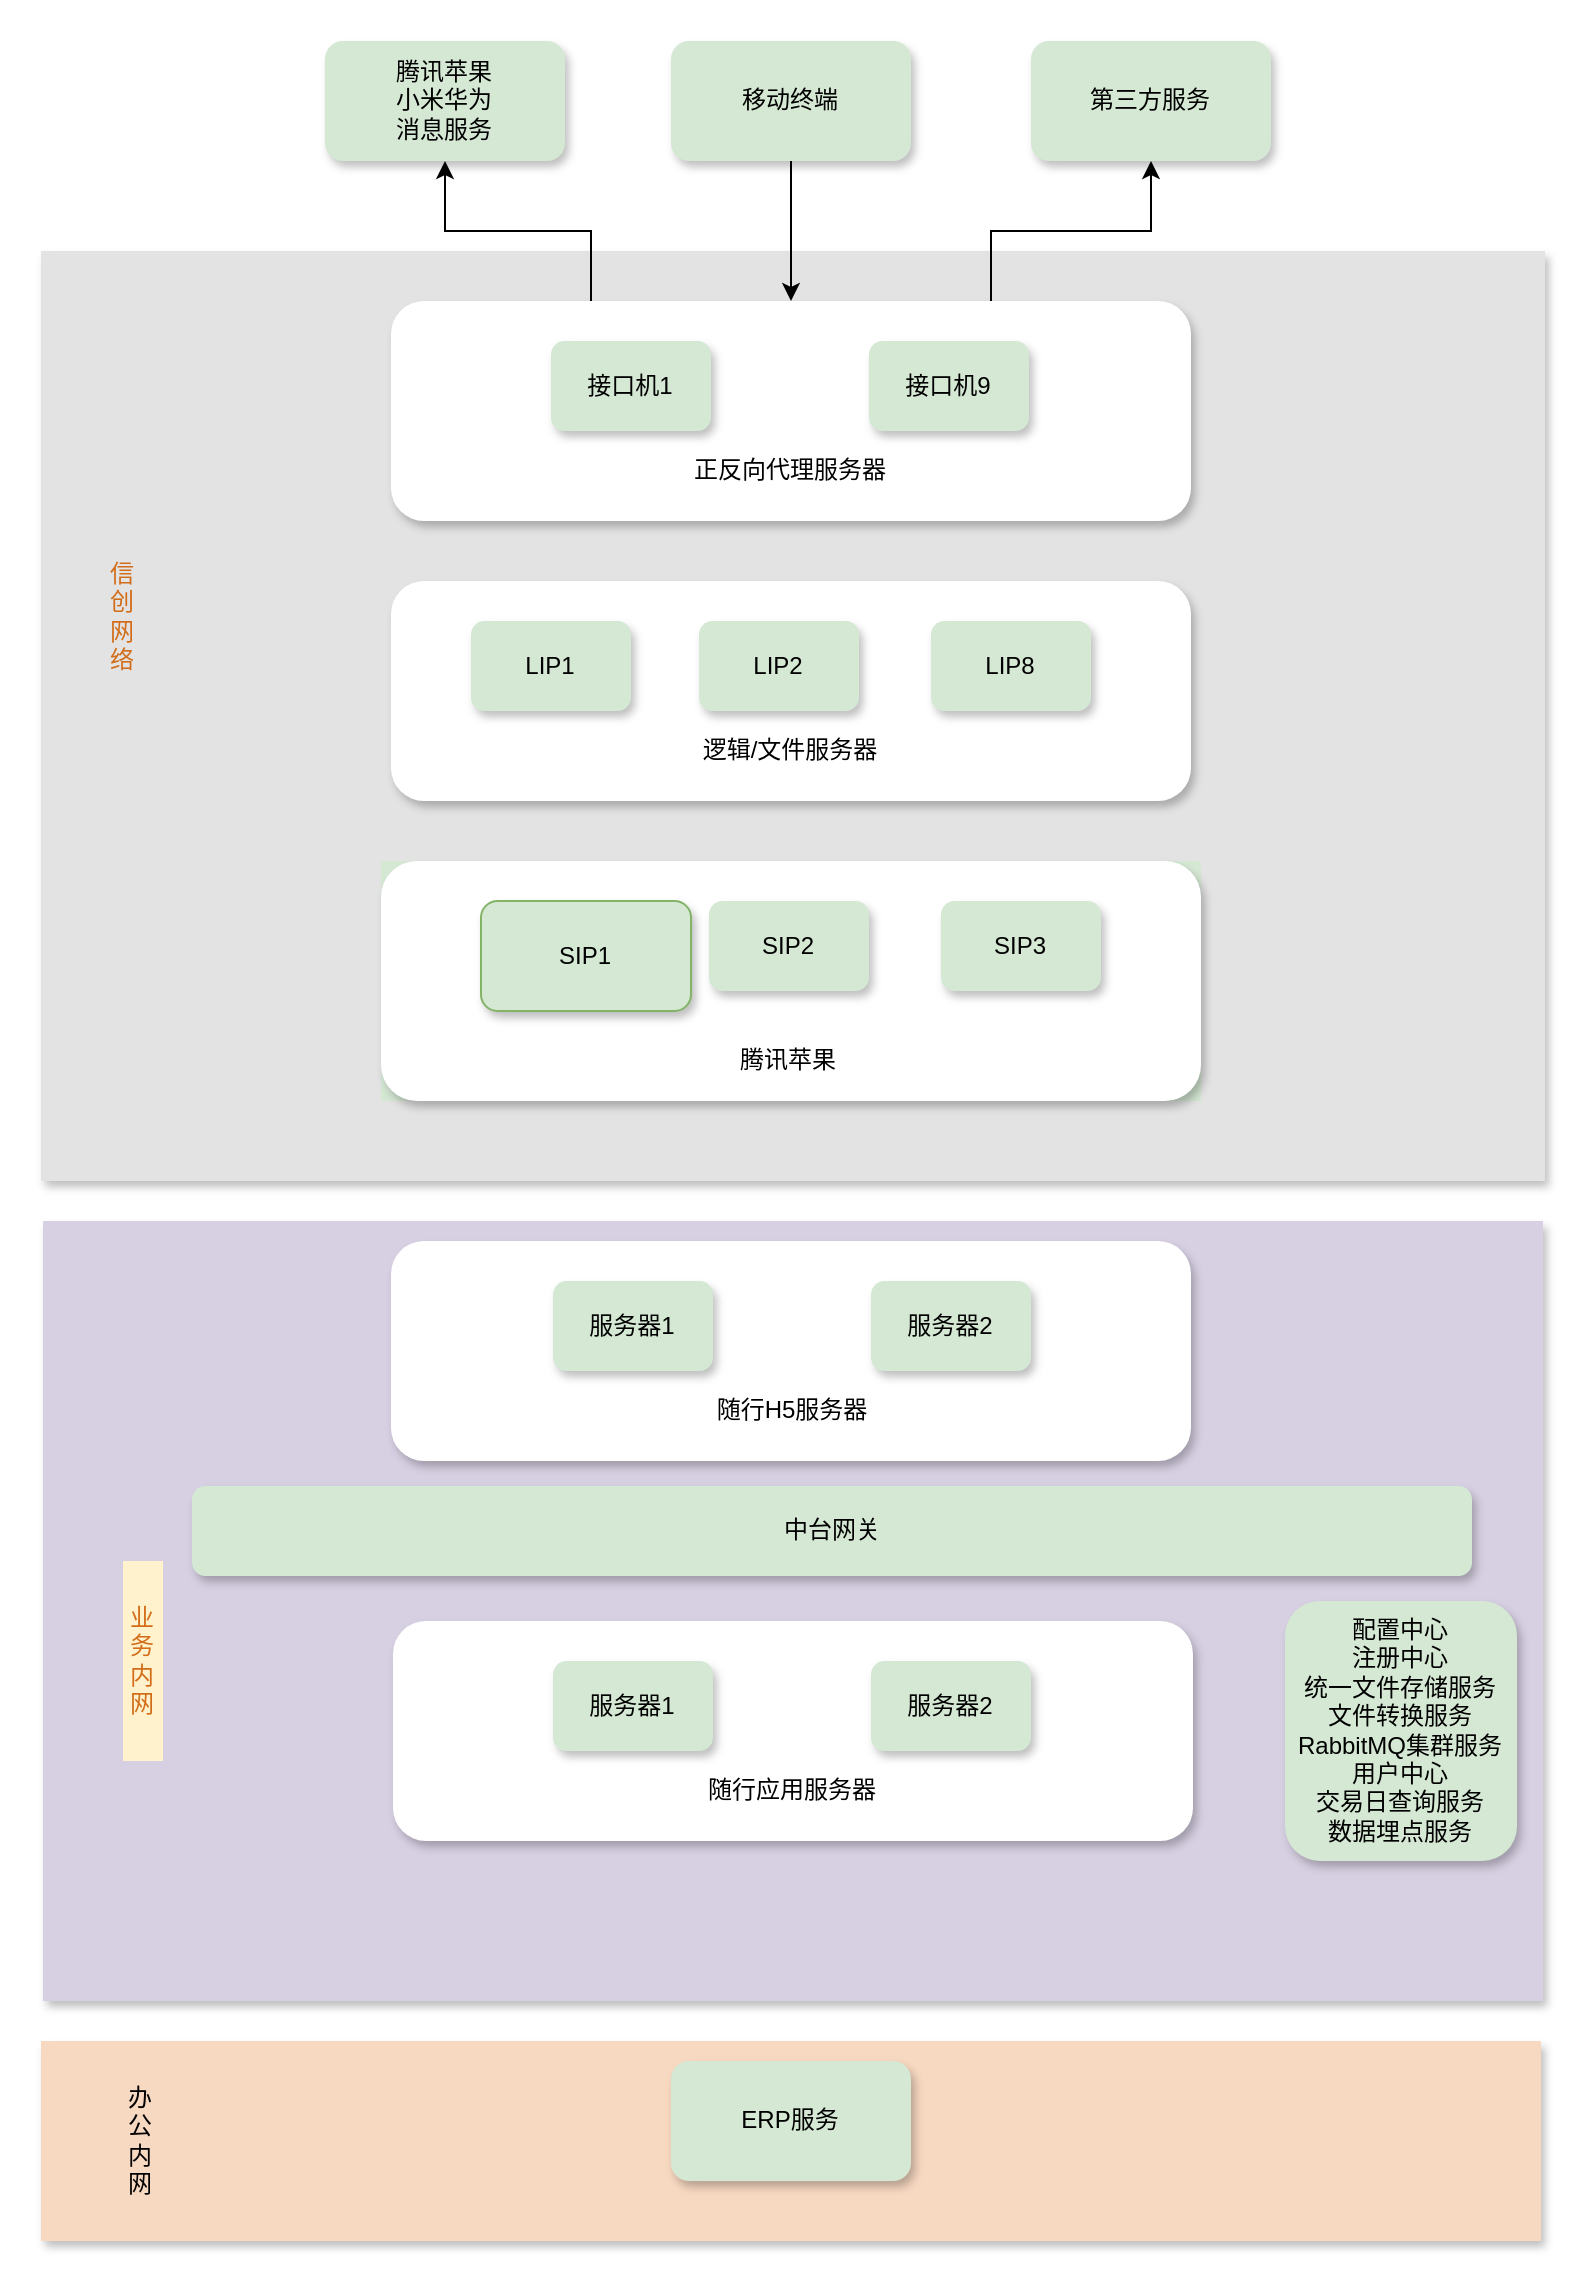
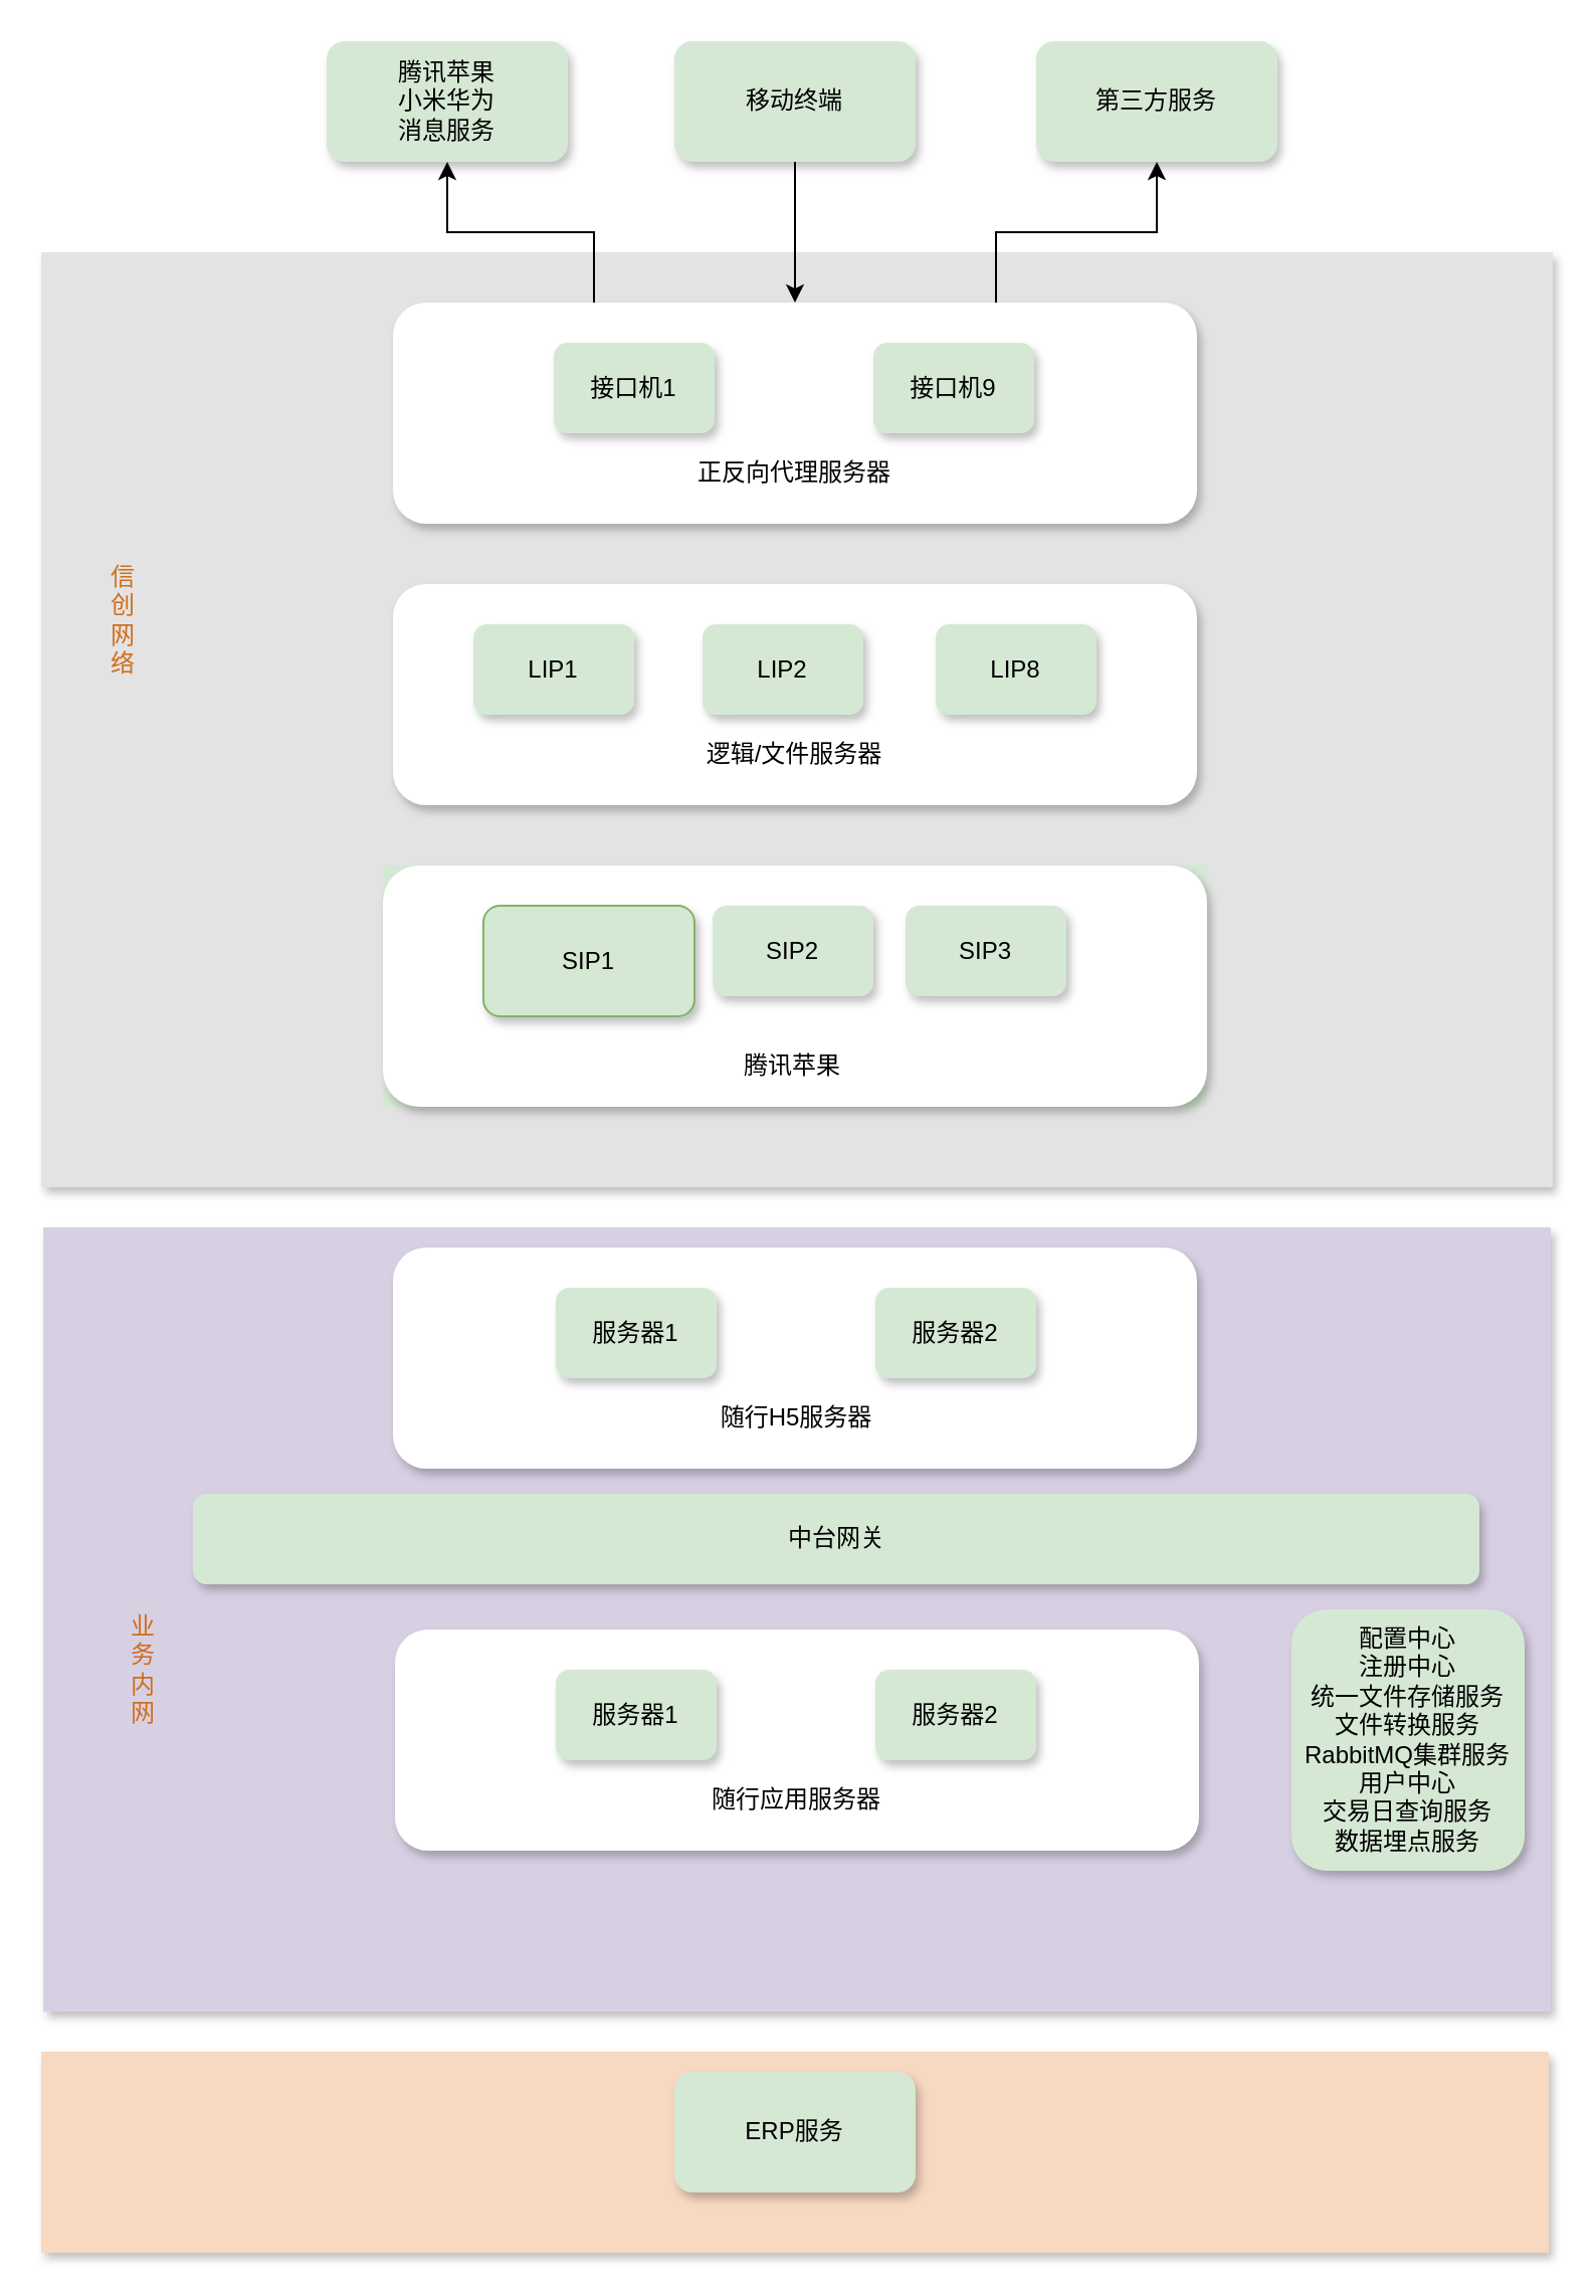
  <mxCell id="0" />
  <mxCell id="1" parent="0" />
  <mxCell id="2" value="" style="rounded=0;whiteSpace=wrap;html=1;fillColor=#E3E3E3;shadow=1;strokeColor=none;" parent="1" vertex="1"><mxGeometry x="20" y="125" width="752" height="465" as="geometry" /></mxCell>
  <mxCell id="3" value="信创网络" style="rounded=0;whiteSpace=wrap;html=1;shadow=0;fillColor=#E3E3E3;strokeColor=none;fontColor=#D26D19;" parent="1" vertex="1"><mxGeometry x="51" y="180" width="20" height="255" as="geometry" /></mxCell>
  <mxCell id="4" value="" style="rounded=0;whiteSpace=wrap;html=1;fillColor=#D7D0E3;shadow=1;strokeColor=none;" parent="1" vertex="1"><mxGeometry x="21" y="610" width="750" height="390" as="geometry" /></mxCell>
- <mxCell id="5" value="业务内网" style="rounded=0;whiteSpace=wrap;html=1;shadow=0;fillColor=#fff2cc;strokeColor=none;fontColor=#D26D19;" parent="1" vertex="1"><mxGeometry x="61" y="780" width="20" height="100" as="geometry" /></mxCell>
+ <mxCell id="5" value="业务内网" style="rounded=0;whiteSpace=wrap;html=1;shadow=0;fillColor=#D7D0E3;strokeColor=none;fontColor=#D26D19;" parent="1" vertex="1"><mxGeometry x="61" y="780" width="20" height="100" as="geometry" /></mxCell>
  <mxCell id="6" value="配置中心&lt;br&gt;注册中心&lt;br&gt;统一文件存储服务&lt;br&gt;文件转换服务&lt;br&gt;RabbitMQ集群服务&lt;br&gt;用户中心&lt;br&gt;交易日查询服务&lt;br&gt;数据埋点服务&lt;br&gt;" style="rounded=1;whiteSpace=wrap;html=1;shadow=1;fillColor=#d5e8d4;strokeColor=none;" parent="1" vertex="1"><mxGeometry x="642" y="800" width="116" height="130" as="geometry" /></mxCell>
  <mxCell id="7" value="" style="rounded=0;whiteSpace=wrap;html=1;fillColor=#F7D8C1;shadow=1;strokeColor=none;" parent="1" vertex="1"><mxGeometry x="20" y="1020" width="750" height="100" as="geometry" /></mxCell>
  <mxCell id="8" value="腾讯苹果&lt;br&gt;小米华为&lt;br&gt;消息服务" style="rounded=1;whiteSpace=wrap;html=1;shadow=1;fillColor=#d5e8d4;strokeColor=none;" parent="1" vertex="1"><mxGeometry x="162" y="20" width="120" height="60" as="geometry" /></mxCell>
  <mxCell id="9" value="第三方服务" style="rounded=1;whiteSpace=wrap;html=1;shadow=1;strokeColor=none;fillColor=#d5e8d4;" parent="1" vertex="1"><mxGeometry x="515" y="20" width="120" height="60" as="geometry" /></mxCell>
  <mxCell id="10" value="移动终端" style="rounded=1;whiteSpace=wrap;html=1;shadow=1;strokeColor=none;fillColor=#d5e8d4;" parent="1" vertex="1"><mxGeometry x="335" y="20" width="120" height="60" as="geometry" /></mxCell>
- <mxCell id="11" value="办公内网" style="rounded=0;whiteSpace=wrap;html=1;shadow=0;fillColor=#F7D8C1;strokeColor=none;" parent="1" vertex="1"><mxGeometry x="60" y="1020" width="20" height="100" as="geometry" /></mxCell>
  <mxCell id="12" value="ERP服务" style="rounded=1;whiteSpace=wrap;html=1;shadow=1;fillColor=#d5e8d4;strokeColor=none;" parent="1" vertex="1"><mxGeometry x="335" y="1030" width="120" height="60" as="geometry" /></mxCell>
  <mxCell id="13" style="edgeStyle=orthogonalEdgeStyle;rounded=0;orthogonalLoop=1;jettySize=auto;html=1;exitX=0.5;exitY=1;exitDx=0;exitDy=0;fontColor=#000000;" parent="1" edge="1"><mxGeometry relative="1" as="geometry"><mxPoint x="196" y="847" as="sourcePoint" /><mxPoint x="196" y="847" as="targetPoint" /></mxGeometry></mxCell>
  <mxCell id="14" value="" style="group" vertex="1" connectable="0" parent="1"><mxGeometry x="195" y="290" width="400" height="110" as="geometry" /></mxCell>
  <mxCell id="15" value="" style="rounded=1;whiteSpace=wrap;html=1;shadow=1;strokeColor=none;" vertex="1" parent="14"><mxGeometry width="400" height="110" as="geometry" /></mxCell>
  <mxCell id="16" value="LIP1" style="rounded=1;whiteSpace=wrap;html=1;shadow=1;fillColor=#d5e8d4;strokeColor=none;" vertex="1" parent="14"><mxGeometry x="40" y="20" width="80" height="45" as="geometry" /></mxCell>
  <mxCell id="17" value="LIP2" style="rounded=1;whiteSpace=wrap;html=1;shadow=1;fillColor=#d5e8d4;strokeColor=none;" vertex="1" parent="14"><mxGeometry x="154" y="20" width="80" height="45" as="geometry" /></mxCell>
  <mxCell id="18" value="LIP8" style="rounded=1;whiteSpace=wrap;html=1;shadow=1;fillColor=#d5e8d4;strokeColor=none;" vertex="1" parent="14"><mxGeometry x="270" y="20" width="80" height="45" as="geometry" /></mxCell>
  <mxCell id="19" value="逻辑/文件服务器" style="rounded=0;whiteSpace=wrap;html=1;shadow=0;fillColor=none;strokeColor=none;" vertex="1" parent="14"><mxGeometry x="124.5" y="70" width="150" height="30" as="geometry" /></mxCell>
  <mxCell id="20" value="" style="group;fillColor=#d5e8d4;strokeColor=none;" vertex="1" connectable="0" parent="1"><mxGeometry x="190" y="430" width="410" height="120" as="geometry" /></mxCell>
  <mxCell id="21" value="" style="rounded=1;whiteSpace=wrap;html=1;shadow=1;strokeColor=none;" vertex="1" parent="20"><mxGeometry width="410" height="120" as="geometry" /></mxCell>
  <mxCell id="22" value="SIP1" style="rounded=1;whiteSpace=wrap;html=1;shadow=1;fillColor=#d5e8d4;strokeColor=#82b366;" vertex="1" parent="20"><mxGeometry x="50" y="20" width="105" height="55" as="geometry" /></mxCell>
  <mxCell id="23" value="SIP2" style="rounded=1;whiteSpace=wrap;html=1;shadow=1;fillColor=#d5e8d4;strokeColor=none;" vertex="1" parent="20"><mxGeometry x="164" y="20" width="80" height="45" as="geometry" /></mxCell>
- <mxCell id="24" value="SIP3" style="rounded=1;whiteSpace=wrap;html=1;shadow=1;fillColor=#d5e8d4;strokeColor=none;" vertex="1" parent="20"><mxGeometry x="280" y="20" width="80" height="45" as="geometry" /></mxCell>
+ <mxCell id="24" value="SIP3" style="rounded=1;whiteSpace=wrap;html=1;shadow=1;fillColor=#d5e8d4;strokeColor=none;" vertex="1" parent="20"><mxGeometry x="260" y="20" width="80" height="45" as="geometry" /></mxCell>
  <mxCell id="25" value="腾讯苹果" style="rounded=0;whiteSpace=wrap;html=1;shadow=0;fillColor=none;strokeColor=none;" vertex="1" parent="20"><mxGeometry x="129" y="85" width="150" height="30" as="geometry" /></mxCell>
  <mxCell id="26" value="" style="group" vertex="1" connectable="0" parent="1"><mxGeometry x="195" y="150" width="400" height="110" as="geometry" /></mxCell>
  <mxCell id="27" value="" style="group" vertex="1" connectable="0" parent="26"><mxGeometry width="400" height="110" as="geometry" /></mxCell>
  <mxCell id="28" value="" style="rounded=1;whiteSpace=wrap;html=1;shadow=1;strokeColor=none;" vertex="1" parent="27"><mxGeometry width="400" height="110" as="geometry" /></mxCell>
  <mxCell id="29" value="接口机1" style="rounded=1;whiteSpace=wrap;html=1;shadow=1;fillColor=#d5e8d4;strokeColor=none;" vertex="1" parent="27"><mxGeometry x="80" y="20" width="80" height="45" as="geometry" /></mxCell>
  <mxCell id="30" value="接口机9" style="rounded=1;whiteSpace=wrap;html=1;shadow=1;fillColor=#d5e8d4;strokeColor=none;" vertex="1" parent="27"><mxGeometry x="239" y="20" width="80" height="45" as="geometry" /></mxCell>
  <mxCell id="31" value="正反向代理服务器" style="rounded=0;whiteSpace=wrap;html=1;shadow=0;fillColor=none;strokeColor=none;" vertex="1" parent="27"><mxGeometry x="124.5" y="70" width="150" height="30" as="geometry" /></mxCell>
  <mxCell id="32" value="中台网关" style="rounded=1;whiteSpace=wrap;html=1;shadow=1;fillColor=#d5e8d4;strokeColor=none;" vertex="1" parent="1"><mxGeometry x="95.5" y="742.5" width="640" height="45" as="geometry" /></mxCell>
  <mxCell id="33" value="" style="rounded=1;whiteSpace=wrap;html=1;shadow=1;strokeColor=none;" vertex="1" parent="1"><mxGeometry x="195" y="620" width="400" height="110" as="geometry" /></mxCell>
  <mxCell id="34" value="随行H5服务器" style="rounded=0;whiteSpace=wrap;html=1;shadow=0;fillColor=none;strokeColor=none;" vertex="1" parent="1"><mxGeometry x="320.5" y="690" width="150" height="30" as="geometry" /></mxCell>
  <mxCell id="35" value="服务器1" style="rounded=1;whiteSpace=wrap;html=1;shadow=1;fillColor=#d5e8d4;strokeColor=none;" vertex="1" parent="1"><mxGeometry x="276" y="640" width="80" height="45" as="geometry" /></mxCell>
  <mxCell id="36" value="服务器2" style="rounded=1;whiteSpace=wrap;html=1;shadow=1;fillColor=#d5e8d4;strokeColor=none;" vertex="1" parent="1"><mxGeometry x="435" y="640" width="80" height="45" as="geometry" /></mxCell>
  <mxCell id="37" value="" style="rounded=1;whiteSpace=wrap;html=1;shadow=1;strokeColor=none;" vertex="1" parent="1"><mxGeometry x="196" y="810" width="400" height="110" as="geometry" /></mxCell>
  <mxCell id="38" value="随行应用服务器" style="rounded=0;whiteSpace=wrap;html=1;shadow=0;fillColor=none;strokeColor=none;" vertex="1" parent="1"><mxGeometry x="320.5" y="880" width="150" height="30" as="geometry" /></mxCell>
  <mxCell id="39" value="服务器2" style="rounded=1;whiteSpace=wrap;html=1;shadow=1;fillColor=#d5e8d4;strokeColor=none;" vertex="1" parent="1"><mxGeometry x="435" y="830" width="80" height="45" as="geometry" /></mxCell>
  <mxCell id="40" value="服务器1" style="rounded=1;whiteSpace=wrap;html=1;shadow=1;fillColor=#d5e8d4;strokeColor=none;" vertex="1" parent="1"><mxGeometry x="276" y="830" width="80" height="45" as="geometry" /></mxCell>
  <mxCell id="41" value="" style="edgeStyle=elbowEdgeStyle;elbow=vertical;endArrow=classic;html=1;rounded=0;entryX=0.5;entryY=1;entryDx=0;entryDy=0;exitX=0.75;exitY=0;exitDx=0;exitDy=0;" edge="1" parent="1" source="28" target="9"><mxGeometry width="50" height="50" relative="1" as="geometry"><mxPoint x="482" y="580" as="sourcePoint" /><mxPoint x="532" y="530" as="targetPoint" /></mxGeometry></mxCell>
  <mxCell id="42" value="" style="edgeStyle=elbowEdgeStyle;elbow=vertical;endArrow=classic;html=1;rounded=0;exitX=0.5;exitY=1;exitDx=0;exitDy=0;" edge="1" parent="1" source="10"><mxGeometry width="50" height="50" relative="1" as="geometry"><mxPoint x="482" y="580" as="sourcePoint" /><mxPoint x="395" y="150" as="targetPoint" /></mxGeometry></mxCell>
  <mxCell id="43" value="" style="edgeStyle=elbowEdgeStyle;elbow=vertical;endArrow=classic;html=1;rounded=0;entryX=0.5;entryY=1;entryDx=0;entryDy=0;exitX=0.25;exitY=0;exitDx=0;exitDy=0;" edge="1" parent="1" source="28" target="8"><mxGeometry width="50" height="50" relative="1" as="geometry"><mxPoint x="505" y="160" as="sourcePoint" /><mxPoint x="585" y="90" as="targetPoint" /></mxGeometry></mxCell>
